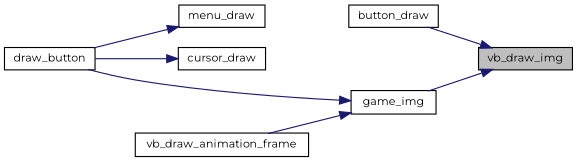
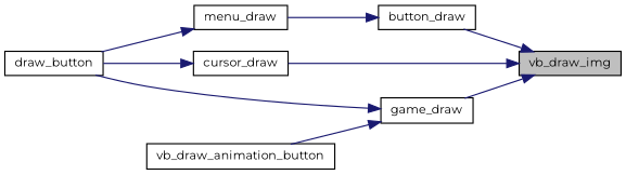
  digraph {
    fontname=Montserrat
    rankdir=RL
    node [color=black fillcolor=white fontname=Montserrat fontsize=10 shape=record style=filled]
    edge [color=midnightblue dir=back fontname=Montserrat fontsize=10 labelfontname=Helvetica labelfontsize=10 style=solid]
    n1 [fillcolor=grey75 fontcolor=black height=0.2 label=vb_draw_img width=0.4]
    n2 [height=0.2 label=button_draw width=0.4]
    n3 [height=0.2 label=cursor_draw width=0.4]
-   n4 [height=0.2 label=game_img width=0.4]
+   n4 [height=0.2 label=game_draw width=0.4]
    n5 [height=0.2 label=menu_draw width=0.4]
    n6 [height=0.2 label=draw_button width=0.4]
-   n7 [height=0.2 label=vb_draw_animation_frame width=0.4]
+   n7 [height=0.2 label=vb_draw_animation_button width=0.4]
    n1 -> n2
+   n1 -> n3
    n1 -> n4
+   n2 -> n5
    n3 -> n6
    n4 -> n6
    n4 -> n7
    n5 -> n6
  }
